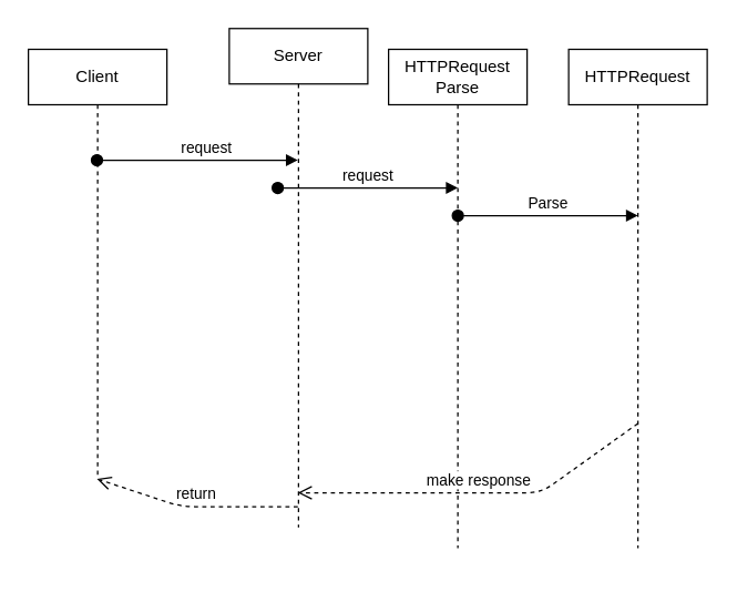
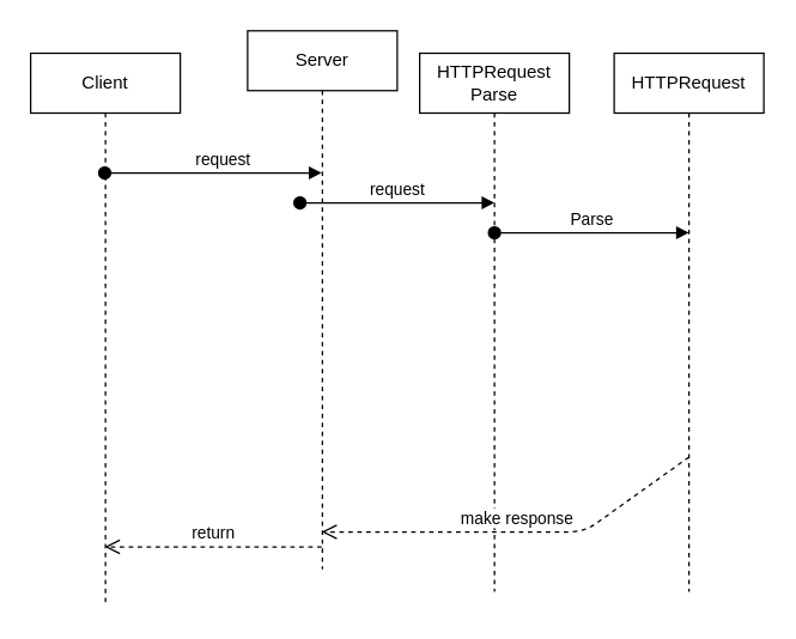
  <mxCell id="0" />
  <mxCell id="1" parent="0" />
- <mxCell id="2" value="Client" style="shape=umlLifeline;perimeter=lifelinePerimeter;whiteSpace=wrap;html=1;container=1;collapsible=0;recursiveResize=0;outlineConnect=0;" parent="1" vertex="1"><mxGeometry x="20" y="35" width="100" height="310" as="geometry" /></mxCell>
+ <mxCell id="2" value="Client" style="shape=umlLifeline;perimeter=lifelinePerimeter;whiteSpace=wrap;html=1;container=1;collapsible=0;recursiveResize=0;outlineConnect=0;" parent="1" vertex="1"><mxGeometry x="20" y="35" width="100" height="370" as="geometry" /></mxCell>
  <mxCell id="3" value="Server" style="shape=umlLifeline;perimeter=lifelinePerimeter;whiteSpace=wrap;html=1;container=1;collapsible=0;recursiveResize=0;outlineConnect=0;" parent="1" vertex="1"><mxGeometry x="165" y="20" width="100" height="360" as="geometry" /></mxCell>
  <mxCell id="4" value="　request" style="html=1;verticalAlign=bottom;startArrow=oval;startFill=1;endArrow=block;startSize=8;" parent="1" source="2" target="3" edge="1"><mxGeometry width="60" relative="1" as="geometry"><mxPoint x="370" y="225" as="sourcePoint" /><mxPoint x="150" y="225" as="targetPoint" /><Array as="points"><mxPoint x="90" y="115" /></Array></mxGeometry></mxCell>
  <mxCell id="5" value="return" style="html=1;verticalAlign=bottom;endArrow=open;dashed=1;endSize=8;" parent="1" source="3" target="2" edge="1"><mxGeometry relative="1" as="geometry"><mxPoint x="200" y="225" as="sourcePoint" /><mxPoint x="360" y="225" as="targetPoint" /><Array as="points"><mxPoint x="130" y="365" /></Array></mxGeometry></mxCell>
  <mxCell id="6" value="HTTPRequest&lt;br&gt;Parse" style="shape=umlLifeline;perimeter=lifelinePerimeter;whiteSpace=wrap;html=1;container=1;collapsible=0;recursiveResize=0;outlineConnect=0;" vertex="1" parent="1"><mxGeometry x="280" y="35" width="100" height="360" as="geometry" /></mxCell>
  <mxCell id="7" value="request" style="html=1;verticalAlign=bottom;startArrow=oval;startFill=1;endArrow=block;startSize=8;" edge="1" parent="6"><mxGeometry width="60" relative="1" as="geometry"><mxPoint x="-80" y="100" as="sourcePoint" /><mxPoint x="50" y="100" as="targetPoint" /><Array as="points"><mxPoint x="-59.5" y="100" /></Array></mxGeometry></mxCell>
  <mxCell id="8" value="HTTPRequest" style="shape=umlLifeline;perimeter=lifelinePerimeter;whiteSpace=wrap;html=1;container=1;collapsible=0;recursiveResize=0;outlineConnect=0;" vertex="1" parent="1"><mxGeometry x="410" y="35" width="100" height="360" as="geometry" /></mxCell>
  <mxCell id="9" value="Parse" style="html=1;verticalAlign=bottom;startArrow=oval;startFill=1;endArrow=block;startSize=8;" edge="1" parent="8"><mxGeometry width="60" relative="1" as="geometry"><mxPoint x="-80" y="120" as="sourcePoint" /><mxPoint x="50" y="120" as="targetPoint" /><Array as="points"><mxPoint x="-59.5" y="120" /></Array></mxGeometry></mxCell>
  <mxCell id="10" value="make response" style="html=1;verticalAlign=bottom;endArrow=open;dashed=1;endSize=8;" edge="1" parent="8" target="3"><mxGeometry relative="1" as="geometry"><mxPoint x="50" y="270" as="sourcePoint" /><mxPoint x="-80" y="270" as="targetPoint" /><Array as="points"><mxPoint x="-20" y="320" /></Array></mxGeometry></mxCell>
